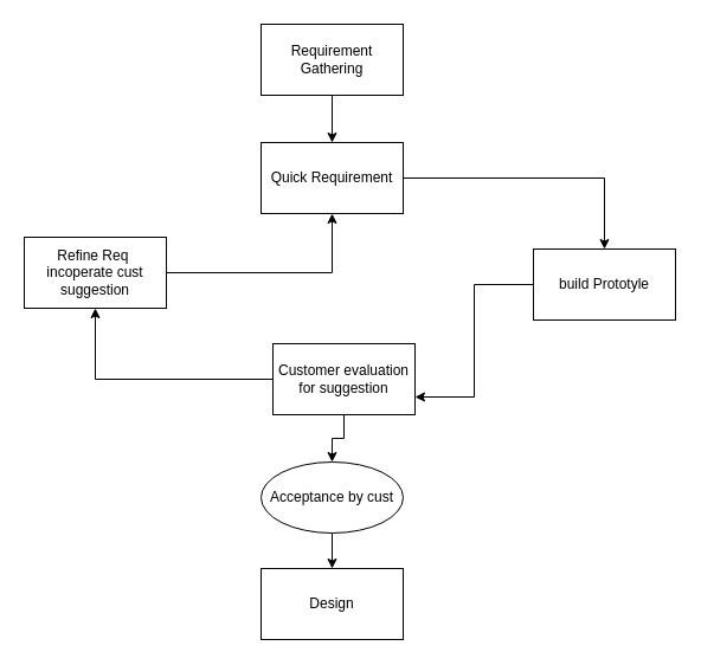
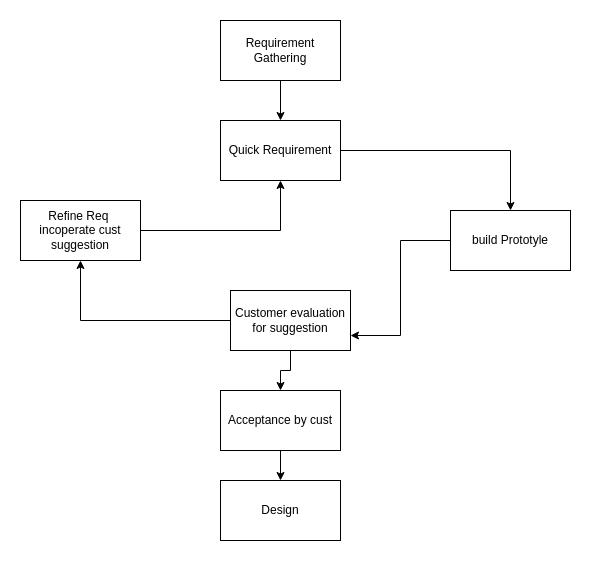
  <mxCell id="0" />
  <mxCell id="1" parent="0" />
  <mxCell id="2" value="" style="edgeStyle=orthogonalEdgeStyle;rounded=0;orthogonalLoop=1;jettySize=auto;html=1;" edge="1" parent="1" source="3" target="12"><mxGeometry relative="1" as="geometry" /></mxCell>
  <mxCell id="3" value="Requirement &lt;br&gt;Gathering" style="rounded=0;whiteSpace=wrap;html=1;" vertex="1" parent="1"><mxGeometry x="220" y="20" width="120" height="60" as="geometry" /></mxCell>
  <mxCell id="4" style="edgeStyle=orthogonalEdgeStyle;rounded=0;orthogonalLoop=1;jettySize=auto;html=1;" edge="1" parent="1" source="5" target="12"><mxGeometry relative="1" as="geometry" /></mxCell>
  <mxCell id="5" value="Refine Req&amp;nbsp;&lt;br&gt;incoperate cust&lt;br&gt;suggestion" style="rounded=0;whiteSpace=wrap;html=1;" vertex="1" parent="1"><mxGeometry x="20" y="200" width="120" height="60" as="geometry" /></mxCell>
  <mxCell id="6" style="edgeStyle=orthogonalEdgeStyle;rounded=0;orthogonalLoop=1;jettySize=auto;html=1;entryX=1;entryY=0.75;entryDx=0;entryDy=0;" edge="1" parent="1" source="7" target="10"><mxGeometry relative="1" as="geometry" /></mxCell>
  <mxCell id="7" value="build Prototyle" style="rounded=0;whiteSpace=wrap;html=1;" vertex="1" parent="1"><mxGeometry x="450" y="210" width="120" height="60" as="geometry" /></mxCell>
  <mxCell id="8" style="edgeStyle=orthogonalEdgeStyle;rounded=0;orthogonalLoop=1;jettySize=auto;html=1;entryX=0.5;entryY=0;entryDx=0;entryDy=0;" edge="1" parent="1" source="10" target="14"><mxGeometry relative="1" as="geometry" /></mxCell>
  <mxCell id="9" style="edgeStyle=orthogonalEdgeStyle;rounded=0;orthogonalLoop=1;jettySize=auto;html=1;entryX=0.5;entryY=1;entryDx=0;entryDy=0;" edge="1" parent="1" source="10" target="5"><mxGeometry relative="1" as="geometry" /></mxCell>
  <mxCell id="10" value="Customer evaluation&lt;br&gt;for suggestion" style="rounded=0;whiteSpace=wrap;html=1;" vertex="1" parent="1"><mxGeometry x="230" y="290" width="120" height="60" as="geometry" /></mxCell>
  <mxCell id="11" style="edgeStyle=orthogonalEdgeStyle;rounded=0;orthogonalLoop=1;jettySize=auto;html=1;" edge="1" parent="1" source="12" target="7"><mxGeometry relative="1" as="geometry" /></mxCell>
  <mxCell id="12" value="Quick Requirement" style="rounded=0;whiteSpace=wrap;html=1;" vertex="1" parent="1"><mxGeometry x="220" y="120" width="120" height="60" as="geometry" /></mxCell>
  <mxCell id="13" value="" style="edgeStyle=orthogonalEdgeStyle;rounded=0;orthogonalLoop=1;jettySize=auto;html=1;" edge="1" parent="1" source="14" target="15"><mxGeometry relative="1" as="geometry"><Array as="points"><mxPoint x="280" y="490" /><mxPoint x="280" y="490" /></Array></mxGeometry></mxCell>
- <mxCell id="14" value="Acceptance by cust" style="ellipse;whiteSpace=wrap;html=1;" vertex="1" parent="1"><mxGeometry x="220" y="390" width="120" height="60" as="geometry" /></mxCell>
+ <mxCell id="14" value="Acceptance by cust" style="rounded=0;whiteSpace=wrap;html=1;" vertex="1" parent="1"><mxGeometry x="220" y="390" width="120" height="60" as="geometry" /></mxCell>
  <mxCell id="15" value="Design" style="rounded=0;whiteSpace=wrap;html=1;" vertex="1" parent="1"><mxGeometry x="220" y="480" width="120" height="60" as="geometry" /></mxCell>
